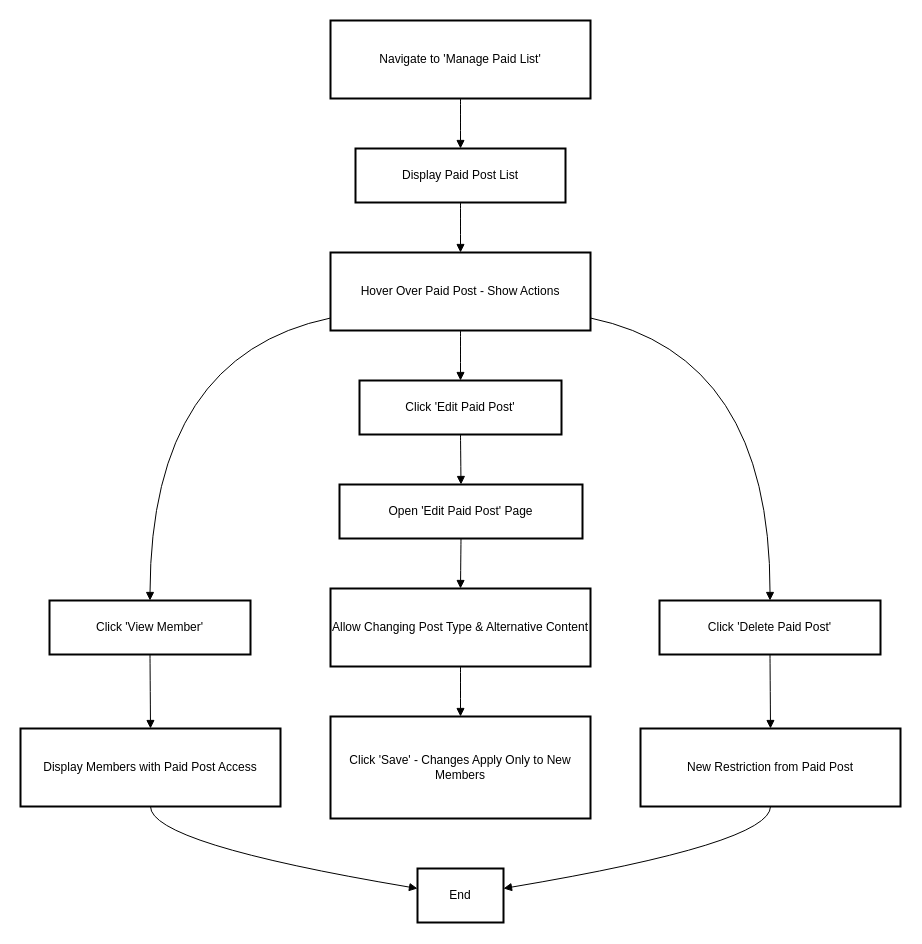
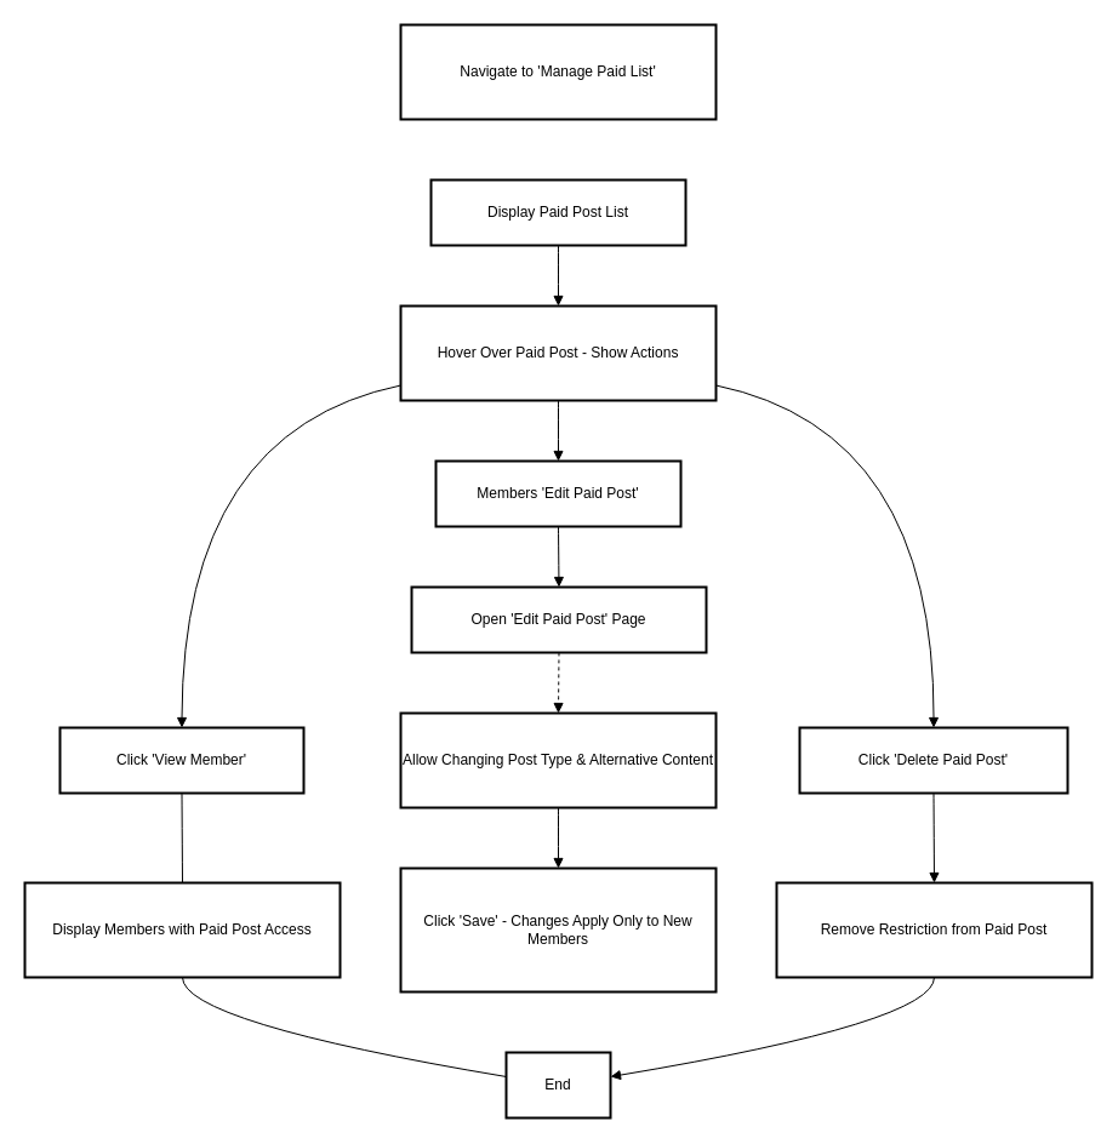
  <mxCell id="0" />
  <mxCell id="1" parent="0" />
  <mxCell id="2" value="Navigate to 'Manage Paid List'" style="whiteSpace=wrap;strokeWidth=2;" vertex="1" parent="1"><mxGeometry x="330" y="20" width="260" height="78" as="geometry" /></mxCell>
  <mxCell id="3" value="Display Paid Post List" style="whiteSpace=wrap;strokeWidth=2;" vertex="1" parent="1"><mxGeometry x="355" y="148" width="210" height="54" as="geometry" /></mxCell>
  <mxCell id="4" value="Hover Over Paid Post - Show Actions" style="whiteSpace=wrap;strokeWidth=2;" vertex="1" parent="1"><mxGeometry x="330" y="252" width="260" height="78" as="geometry" /></mxCell>
  <mxCell id="5" value="Click 'View Member'" style="whiteSpace=wrap;strokeWidth=2;" vertex="1" parent="1"><mxGeometry x="49" y="600" width="201" height="54" as="geometry" /></mxCell>
  <mxCell id="6" value="Display Members with Paid Post Access" style="whiteSpace=wrap;strokeWidth=2;" vertex="1" parent="1"><mxGeometry x="20" y="728" width="260" height="78" as="geometry" /></mxCell>
  <mxCell id="7" value="End" style="whiteSpace=wrap;strokeWidth=2;" vertex="1" parent="1"><mxGeometry x="417" y="868" width="86" height="54" as="geometry" /></mxCell>
- <mxCell id="8" value="Click 'Edit Paid Post'" style="whiteSpace=wrap;strokeWidth=2;" vertex="1" parent="1"><mxGeometry x="359" y="380" width="202" height="54" as="geometry" /></mxCell>
+ <mxCell id="8" value="Members 'Edit Paid Post'" style="whiteSpace=wrap;strokeWidth=2;" vertex="1" parent="1"><mxGeometry x="359" y="380" width="202" height="54" as="geometry" /></mxCell>
  <mxCell id="9" value="Open 'Edit Paid Post' Page" style="whiteSpace=wrap;strokeWidth=2;" vertex="1" parent="1"><mxGeometry x="339" y="484" width="243" height="54" as="geometry" /></mxCell>
  <mxCell id="10" value="Allow Changing Post Type &amp; Alternative Content" style="whiteSpace=wrap;strokeWidth=2;" vertex="1" parent="1"><mxGeometry x="330" y="588" width="260" height="78" as="geometry" /></mxCell>
  <mxCell id="11" value="Click 'Save' - Changes Apply Only to New Members" style="whiteSpace=wrap;strokeWidth=2;" vertex="1" parent="1"><mxGeometry x="330" y="716" width="260" height="102" as="geometry" /></mxCell>
  <mxCell id="12" value="Click 'Delete Paid Post'" style="whiteSpace=wrap;strokeWidth=2;" vertex="1" parent="1"><mxGeometry x="659" y="600" width="221" height="54" as="geometry" /></mxCell>
- <mxCell id="13" value="New Restriction from Paid Post" style="whiteSpace=wrap;strokeWidth=2;" vertex="1" parent="1"><mxGeometry x="640" y="728" width="260" height="78" as="geometry" /></mxCell>
- <mxCell id="14" value="" style="curved=1;startArrow=none;endArrow=block;exitX=0.5;exitY=1;entryX=0.5;entryY=0;rounded=0;" edge="1" parent="1" source="2" target="3"><mxGeometry relative="1" as="geometry"><Array as="points" /></mxGeometry></mxCell>
+ <mxCell id="13" value="Remove Restriction from Paid Post" style="whiteSpace=wrap;strokeWidth=2;" vertex="1" parent="1"><mxGeometry x="640" y="728" width="260" height="78" as="geometry" /></mxCell>
  <mxCell id="15" value="" style="curved=1;startArrow=none;endArrow=block;exitX=0.5;exitY=1;entryX=0.5;entryY=0;rounded=0;" edge="1" parent="1" source="3" target="4"><mxGeometry relative="1" as="geometry"><Array as="points" /></mxGeometry></mxCell>
  <mxCell id="16" value="" style="curved=1;startArrow=none;endArrow=block;exitX=0;exitY=0.84;entryX=0.5;entryY=0;rounded=0;" edge="1" parent="1" source="4" target="5"><mxGeometry relative="1" as="geometry"><Array as="points"><mxPoint x="150" y="355" /></Array></mxGeometry></mxCell>
- <mxCell id="17" value="" style="curved=1;startArrow=none;endArrow=block;exitX=0.5;exitY=1;entryX=0.5;entryY=0;rounded=0;" edge="1" parent="1" source="5" target="6"><mxGeometry relative="1" as="geometry"><Array as="points" /></mxGeometry></mxCell>
- <mxCell id="18" value="" style="curved=1;startArrow=none;endArrow=block;exitX=0.5;exitY=1;entryX=0;entryY=0.37;rounded=0;" edge="1" parent="1" source="6" target="7"><mxGeometry relative="1" as="geometry"><Array as="points"><mxPoint x="150" y="843" /></Array></mxGeometry></mxCell>
+ <mxCell id="17" value="" style="curved=1;startArrow=none;endArrow=none;exitX=0.5;exitY=1;entryX=0.5;entryY=0;rounded=0;" edge="1" parent="1" source="5" target="6"><mxGeometry relative="1" as="geometry"><Array as="points" /></mxGeometry></mxCell>
+ <mxCell id="18" value="" style="curved=1;startArrow=none;endArrow=none;exitX=0.5;exitY=1;entryX=0;entryY=0.37;rounded=0;" edge="1" parent="1" source="6" target="7"><mxGeometry relative="1" as="geometry"><Array as="points"><mxPoint x="150" y="843" /></Array></mxGeometry></mxCell>
  <mxCell id="19" value="" style="curved=1;startArrow=none;endArrow=block;exitX=0.5;exitY=1;entryX=0.5;entryY=0;rounded=0;" edge="1" parent="1" source="4" target="8"><mxGeometry relative="1" as="geometry"><Array as="points" /></mxGeometry></mxCell>
  <mxCell id="20" value="" style="curved=1;startArrow=none;endArrow=block;exitX=0.5;exitY=1;entryX=0.5;entryY=0;rounded=0;" edge="1" parent="1" source="8" target="9"><mxGeometry relative="1" as="geometry"><Array as="points" /></mxGeometry></mxCell>
- <mxCell id="21" value="" style="curved=1;startArrow=none;endArrow=block;exitX=0.5;exitY=1;entryX=0.5;entryY=0;rounded=0;" edge="1" parent="1" source="9" target="10"><mxGeometry relative="1" as="geometry"><Array as="points" /></mxGeometry></mxCell>
+ <mxCell id="21" value="" style="curved=1;startArrow=none;endArrow=block;exitX=0.5;exitY=1;entryX=0.5;entryY=0;rounded=0;dashed=1;" edge="1" parent="1" source="9" target="10"><mxGeometry relative="1" as="geometry"><Array as="points" /></mxGeometry></mxCell>
  <mxCell id="22" value="" style="curved=1;startArrow=none;endArrow=block;exitX=0.5;exitY=1;entryX=0.5;entryY=0;rounded=0;" edge="1" parent="1" source="10" target="11"><mxGeometry relative="1" as="geometry"><Array as="points" /></mxGeometry></mxCell>
  <mxCell id="23" value="" style="curved=1;startArrow=none;endArrow=block;exitX=1;exitY=0.84;entryX=0.5;entryY=0;rounded=0;" edge="1" parent="1" source="4" target="12"><mxGeometry relative="1" as="geometry"><Array as="points"><mxPoint x="770" y="355" /></Array></mxGeometry></mxCell>
  <mxCell id="24" value="" style="curved=1;startArrow=none;endArrow=block;exitX=0.5;exitY=1;entryX=0.5;entryY=0;rounded=0;" edge="1" parent="1" source="12" target="13"><mxGeometry relative="1" as="geometry"><Array as="points" /></mxGeometry></mxCell>
  <mxCell id="25" value="" style="curved=1;startArrow=none;endArrow=block;exitX=0.5;exitY=1;entryX=1;entryY=0.37;rounded=0;" edge="1" parent="1" source="13" target="7"><mxGeometry relative="1" as="geometry"><Array as="points"><mxPoint x="770" y="843" /></Array></mxGeometry></mxCell>
